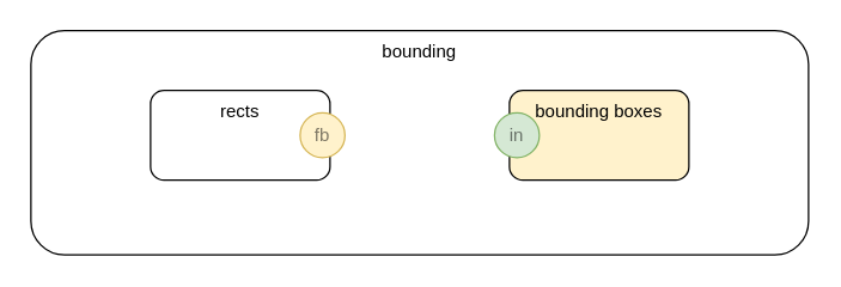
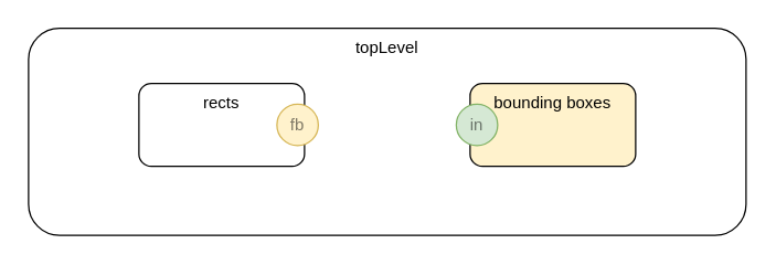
  <mxCell id="0" />
  <mxCell id="1" parent="0" />
- <mxCell id="2" value="bounding" style="rounded=1;whiteSpace=wrap;html=1;verticalAlign=top;" vertex="1" parent="1"><mxGeometry x="20" y="20" width="520" height="150" as="geometry" /></mxCell>
+ <mxCell id="2" value="topLevel" style="rounded=1;whiteSpace=wrap;html=1;verticalAlign=top;" vertex="1" parent="1"><mxGeometry x="20" y="20" width="520" height="150" as="geometry" /></mxCell>
  <mxCell id="3" value="rects" style="rounded=1;whiteSpace=wrap;html=1;verticalAlign=top;" vertex="1" parent="1"><mxGeometry x="100" y="60" width="120" height="60" as="geometry" /></mxCell>
  <mxCell id="4" value="bounding boxes" style="rounded=1;whiteSpace=wrap;html=1;verticalAlign=top;fillColor=#fff2cc;" vertex="1" parent="1"><mxGeometry x="340" y="60" width="120" height="60" as="geometry" /></mxCell>
  <mxCell id="5" value="in" style="ellipse;whiteSpace=wrap;html=1;aspect=fixed;fillColor=#d5e8d4;align=center;strokeColor=#82b366;textOpacity=50;" vertex="1" parent="1"><mxGeometry x="330" y="75" width="30" height="30" as="geometry" /></mxCell>
  <mxCell id="6" value="fb" style="ellipse;whiteSpace=wrap;html=1;aspect=fixed;fillColor=#fff2cc;align=center;strokeColor=#d6b656;textOpacity=50;" vertex="1" parent="1"><mxGeometry x="200" y="75" width="30" height="30" as="geometry" /></mxCell>
  <mxCell id="7" style="edgeStyle=orthogonalEdgeStyle;rounded=0;orthogonalLoop=1;jettySize=auto;html=1;exitX=1;exitY=0.5;exitDx=0;exitDy=0;" edge="1" parent="1"><mxGeometry relative="1" as="geometry"><mxPoint x="470" y="90" as="sourcePoint" /></mxGeometry></mxCell>
  <mxCell id="8" style="edgeStyle=orthogonalEdgeStyle;rounded=0;orthogonalLoop=1;jettySize=auto;html=1;" edge="1" parent="1"><mxGeometry relative="1" as="geometry"><mxPoint x="40" y="90" as="sourcePoint" /></mxGeometry></mxCell>
